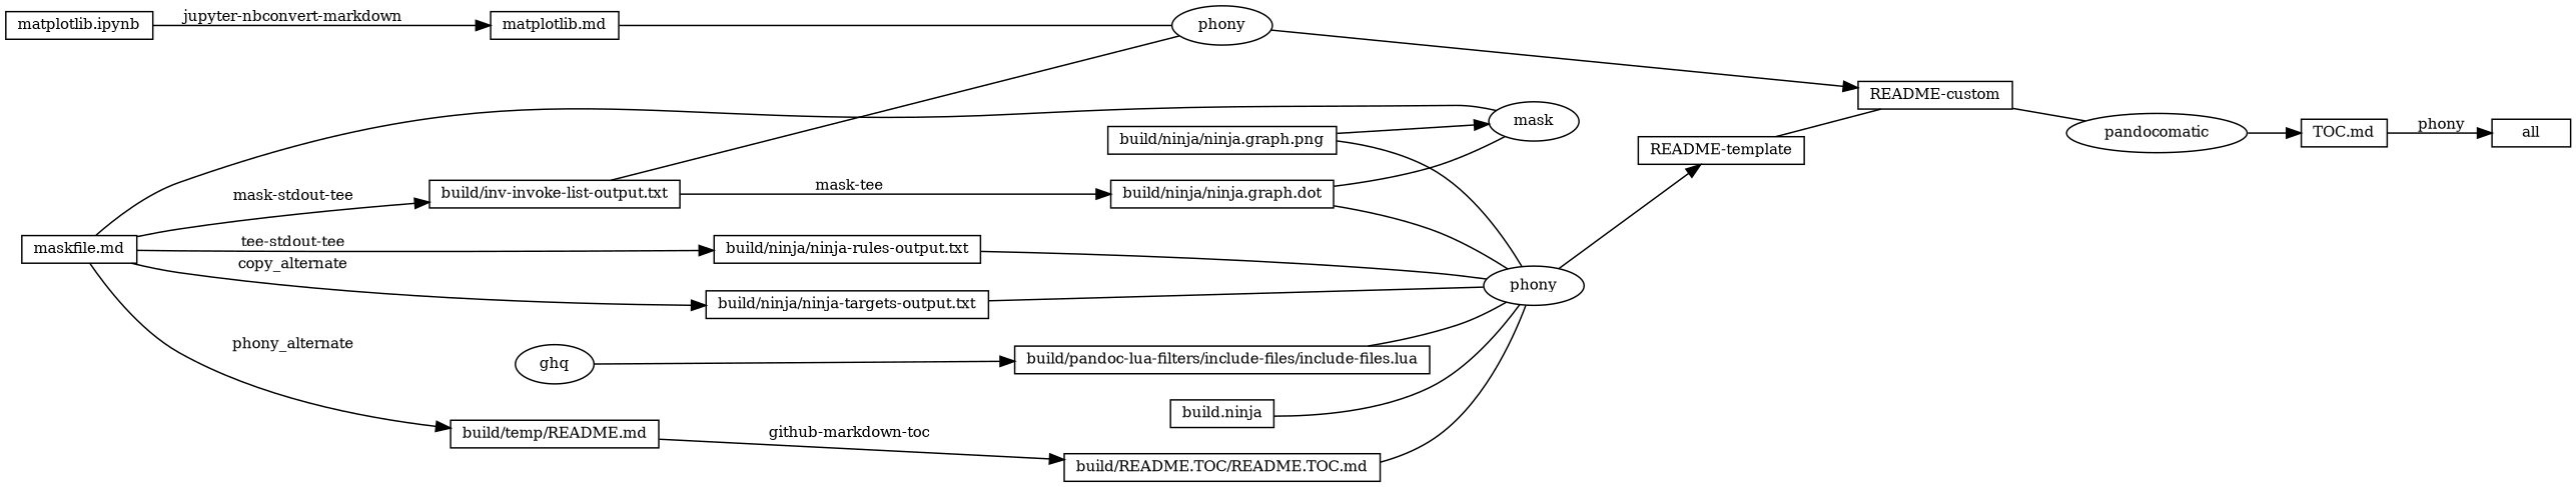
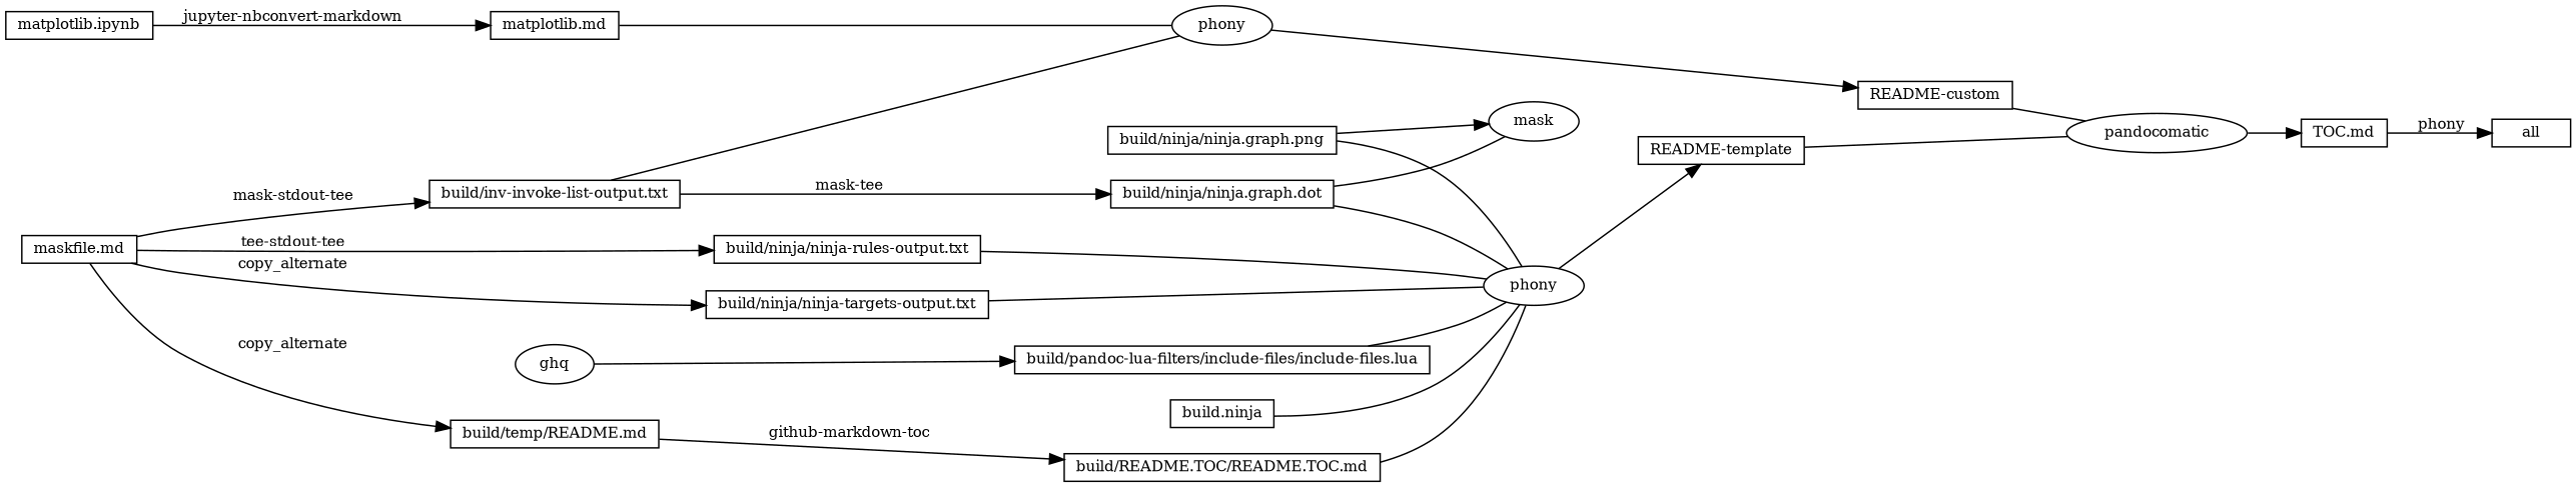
  digraph {
    rankdir=LR
    node [fontsize=10 shape=box]
    edge [fontsize=10]
    n1 [height=0.25 label=all]
    n2 [height=0.25 label="TOC.md"]
    n3 [height=0.25 label=pandocomatic shape=ellipse]
    n4 [height=0.25 label="maskfile.md"]
    n5 [height=0.25 label="build/ninja/ninja-rules-output.txt"]
    n6 [height=0.25 label="build/ninja/ninja-targets-output.txt"]
    n7 [height=0.25 label=mask shape=ellipse]
    n8 [height=0.25 label="build/temp/README.md"]
    n9 [height=0.25 label="build/inv-invoke-list-output.txt"]
    n10 [height=0.25 label=phony shape=ellipse]
    n11 [height=0.25 label="build/ninja/ninja.graph.dot"]
    n12 [height=0.25 label="build/README.TOC/README.TOC.md"]
    n13 [height=0.25 label=phony shape=ellipse]
    n14 [height=0.25 label="README-template"]
    n15 [height=0.25 label="README-custom"]
    n16 [height=0.25 label="build/pandoc-lua-filters/include-files/include-files.lua"]
    n17 [height=0.25 label="build.ninja"]
    n18 [height=0.25 label="build/ninja/ninja.graph.png"]
    n19 [height=0.25 label=ghq shape=ellipse]
    n20 [height=0.25 label="matplotlib.md"]
    n21 [height=0.25 label="matplotlib.ipynb"]
    n2 -> n1 [label=" phony"]
    n3 -> n2
    n4 -> n5 [label=" tee-stdout-tee"]
    n4 -> n6 [label=" copy_alternate"]
-   n4 -> n7 [arrowhead=none]
-   n4 -> n8 [label=" phony_alternate"]
+   n4 -> n8 [label=" copy_alternate"]
    n4 -> n9 [label=" mask-stdout-tee"]
    n5 -> n10 [arrowhead=none]
    n6 -> n10 [arrowhead=none]
    n8 -> n12 [label=" github-markdown-toc"]
    n9 -> n11 [label=" mask-tee"]
    n9 -> n13 [arrowhead=none]
    n10 -> n14
    n11 -> n7 [arrowhead=none]
    n11 -> n10 [arrowhead=none]
    n12 -> n10 [arrowhead=none]
    n13 -> n15
-   n14 -> n15 [arrowhead=none]
+   n14 -> n3 [arrowhead=none]
    n15 -> n3 [arrowhead=none]
    n16 -> n10 [arrowhead=none]
    n17 -> n10 [arrowhead=none]
    n18 -> n7
    n18 -> n10 [arrowhead=none]
    n19 -> n16
    n20 -> n13 [arrowhead=none]
    n21 -> n20 [label=" jupyter-nbconvert-markdown"]
  }
